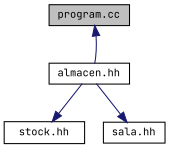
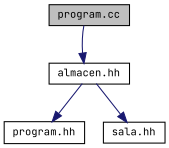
  digraph {
    fontname="JetBrains Mono"
    node [color=black fillcolor=white fontname="JetBrains Mono" fontsize=10 shape=record style=filled]
    edge [color=midnightblue fontname="JetBrains Mono" fontsize=10 labelfontname=FreeSans labelfontsize=10 style=solid]
    n1 [fillcolor=grey75 fontcolor=black height=0.2 label="program.cc" width=0.4]
    n2 [height=0.2 label="almacen.hh" width=0.4]
-   n3 [height=0.2 label="stock.hh" width=0.4]
+   n3 [height=0.2 label="program.hh" width=0.4]
    n4 [height=0.2 label="sala.hh" width=0.4]
-   n2 -> n1
+   n1 -> n2
    n2 -> n3
    n2 -> n4
  }
